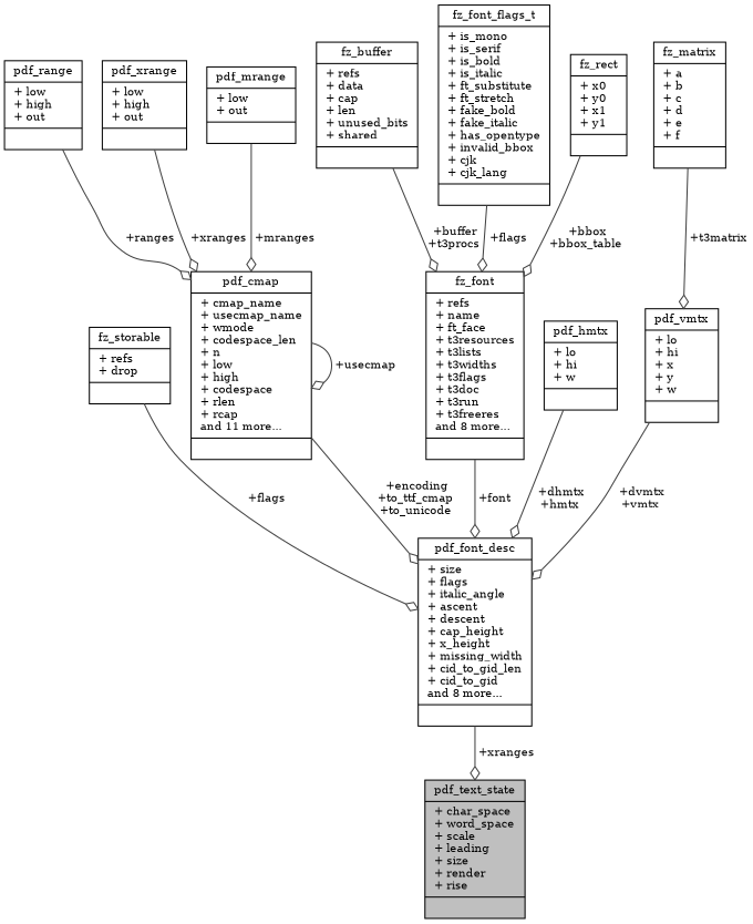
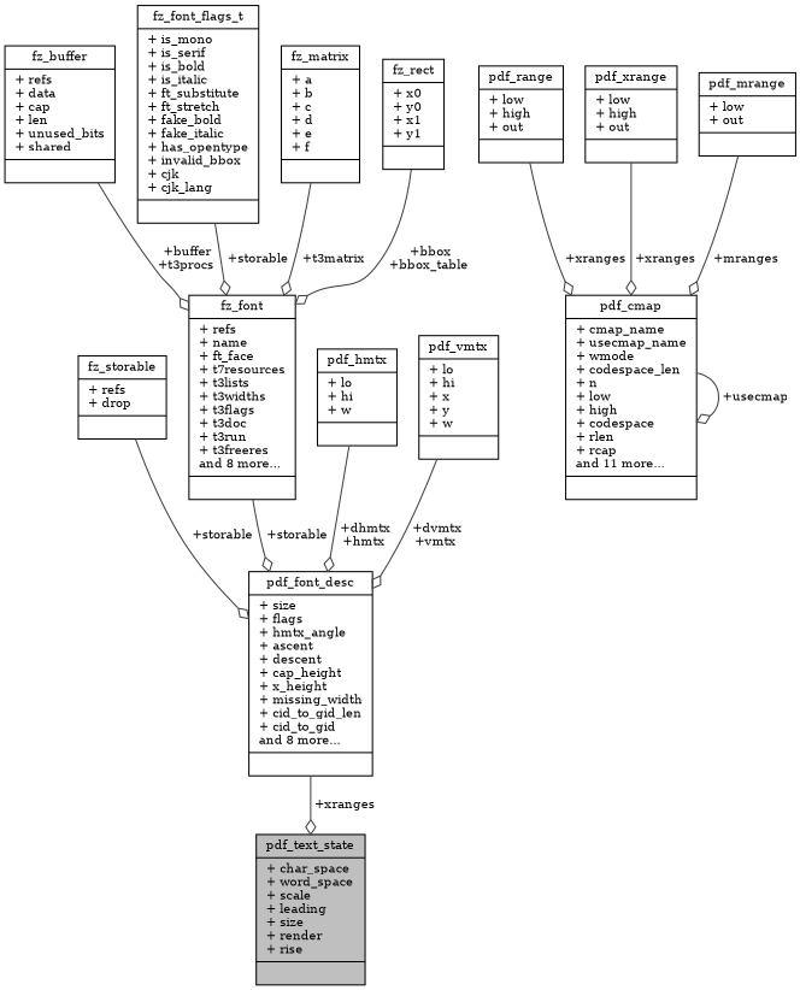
  digraph {
    fontname="DejaVu Serif"
    node [color=black fillcolor=white fontname="DejaVu Serif" fontsize=10 shape=record style=filled]
    edge [arrowhead=odiamond color=grey25 fontname="DejaVu Serif" fontsize=10 labelfontname=Helvetica labelfontsize=10 style=solid]
    n1 [fillcolor=grey75 fontcolor=black height=0.2 label="{pdf_text_state\n|+ char_space\l+ word_space\l+ scale\l+ leading\l+ size\l+ render\l+ rise\l|}" width=0.4]
-   n2 [height=0.2 label="{pdf_font_desc\n|+ size\l+ flags\l+ italic_angle\l+ ascent\l+ descent\l+ cap_height\l+ x_height\l+ missing_width\l+ cid_to_gid_len\l+ cid_to_gid\land 8 more...\l|}" width=0.4]
+   n2 [height=0.2 label="{pdf_font_desc\n|+ size\l+ flags\l+ hmtx_angle\l+ ascent\l+ descent\l+ cap_height\l+ x_height\l+ missing_width\l+ cid_to_gid_len\l+ cid_to_gid\land 8 more...\l|}" width=0.4]
    n3 [height=0.2 label="{fz_storable\n|+ refs\l+ drop\l|}" width=0.4]
    n4 [height=0.2 label="{pdf_cmap\n|+ cmap_name\l+ usecmap_name\l+ wmode\l+ codespace_len\l+ n\l+ low\l+ high\l+ codespace\l+ rlen\l+ rcap\land 11 more...\l|}" width=0.4]
-   n5 [height=0.2 label="{fz_font\n|+ refs\l+ name\l+ ft_face\l+ t3resources\l+ t3lists\l+ t3widths\l+ t3flags\l+ t3doc\l+ t3run\l+ t3freeres\land 8 more...\l|}" width=0.4]
+   n5 [height=0.2 label="{fz_font\n|+ refs\l+ name\l+ ft_face\l+ t7resources\l+ t3lists\l+ t3widths\l+ t3flags\l+ t3doc\l+ t3run\l+ t3freeres\land 8 more...\l|}" width=0.4]
    n6 [height=0.2 label="{fz_buffer\n|+ refs\l+ data\l+ cap\l+ len\l+ unused_bits\l+ shared\l|}" width=0.4]
    n7 [height=0.2 label="{fz_font_flags_t\n|+ is_mono\l+ is_serif\l+ is_bold\l+ is_italic\l+ ft_substitute\l+ ft_stretch\l+ fake_bold\l+ fake_italic\l+ has_opentype\l+ invalid_bbox\l+ cjk\l+ cjk_lang\l|}" width=0.4]
    n8 [height=0.2 label="{fz_matrix\n|+ a\l+ b\l+ c\l+ d\l+ e\l+ f\l|}" width=0.4]
    n9 [height=0.2 label="{fz_rect\n|+ x0\l+ y0\l+ x1\l+ y1\l|}" width=0.4]
    n10 [height=0.2 label="{pdf_range\n|+ low\l+ high\l+ out\l|}" width=0.4]
    n11 [height=0.2 label="{pdf_xrange\n|+ low\l+ high\l+ out\l|}" width=0.4]
    n12 [height=0.2 label="{pdf_mrange\n|+ low\l+ out\l|}" width=0.4]
    n13 [height=0.2 label="{pdf_hmtx\n|+ lo\l+ hi\l+ w\l|}" width=0.4]
    n14 [height=0.2 label="{pdf_vmtx\n|+ lo\l+ hi\l+ x\l+ y\l+ w\l|}" width=0.4]
    n2 -> n1 [label=" +xranges"]
-   n3 -> n2 [label=" +flags"]
-   n4 -> n2 [label=" +encoding\n+to_ttf_cmap\n+to_unicode"]
+   n3 -> n2 [label=" +storable"]
    n4 -> n4 [label=" +usecmap"]
-   n5 -> n2 [label=" +font"]
+   n5 -> n2 [label=" +storable"]
    n6 -> n5 [label=" +buffer\n+t3procs"]
-   n7 -> n5 [label=" +flags"]
-   n8 -> n14 [label=" +t3matrix"]
+   n7 -> n5 [label=" +storable"]
+   n8 -> n5 [label=" +t3matrix"]
    n9 -> n5 [label=" +bbox\n+bbox_table"]
-   n10 -> n4 [label=" +ranges"]
+   n10 -> n4 [label=" +xranges"]
    n11 -> n4 [label=" +xranges"]
    n12 -> n4 [label=" +mranges"]
    n13 -> n2 [label=" +dhmtx\n+hmtx"]
    n14 -> n2 [label=" +dvmtx\n+vmtx"]
  }
